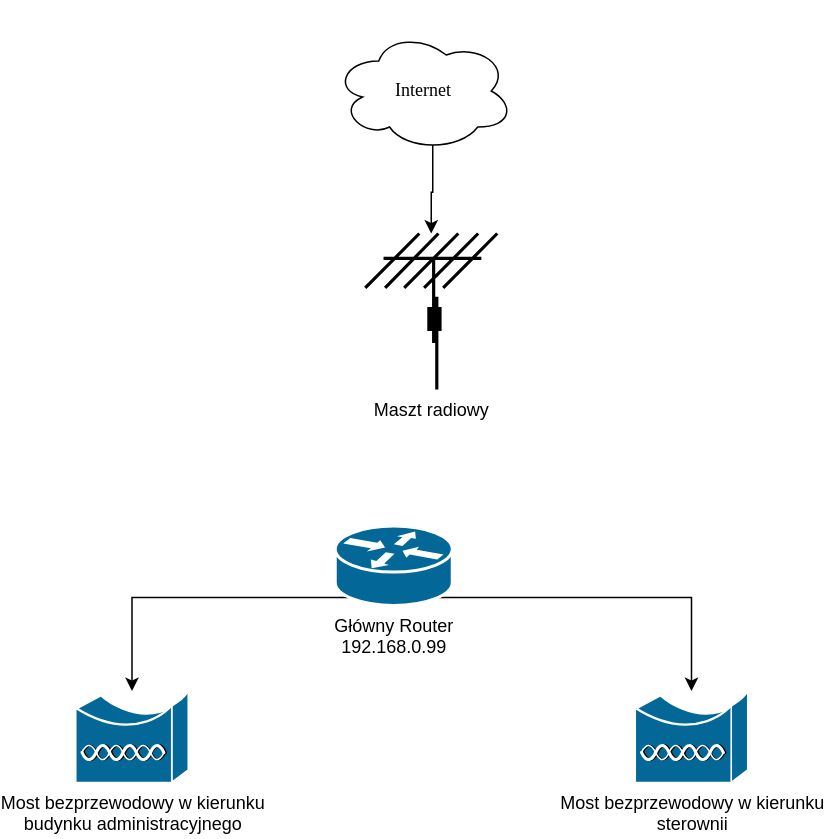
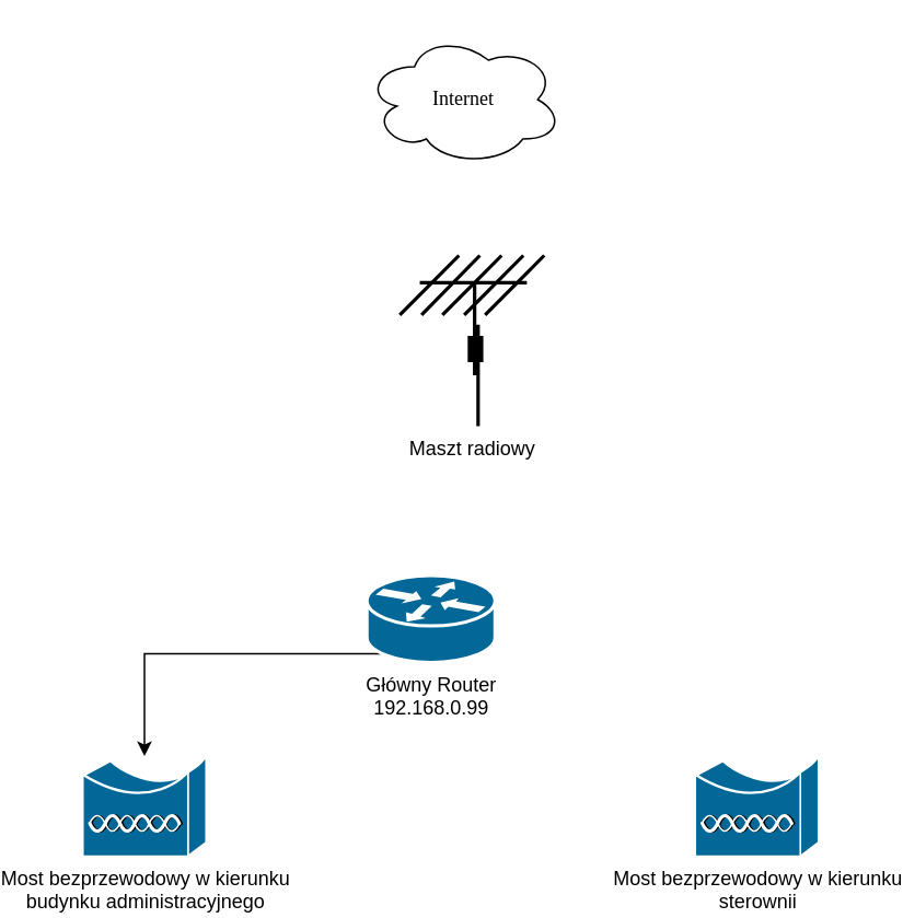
  <mxCell id="0" />
  <mxCell id="1" parent="0" />
- <mxCell id="2" style="edgeStyle=orthogonalEdgeStyle;rounded=0;orthogonalLoop=1;jettySize=auto;html=1;exitX=0.55;exitY=0.95;exitDx=0;exitDy=0;exitPerimeter=0;" edge="1" parent="1" source="3" target="7"><mxGeometry relative="1" as="geometry" /></mxCell>
  <mxCell id="3" value="Internet" style="ellipse;shape=cloud;whiteSpace=wrap;html=1;rounded=0;shadow=0;comic=0;strokeWidth=1;fontFamily=Verdana;fontSize=12;" parent="1" vertex="1"><mxGeometry x="192" y="20" width="120" height="80" as="geometry" /></mxCell>
  <mxCell id="4" style="edgeStyle=orthogonalEdgeStyle;rounded=0;orthogonalLoop=1;jettySize=auto;html=1;exitX=0.12;exitY=0.9;exitDx=0;exitDy=0;exitPerimeter=0;" edge="1" parent="1" source="6" target="8"><mxGeometry relative="1" as="geometry" /></mxCell>
- <mxCell id="5" style="edgeStyle=orthogonalEdgeStyle;rounded=0;orthogonalLoop=1;jettySize=auto;html=1;exitX=0.88;exitY=0.9;exitDx=0;exitDy=0;exitPerimeter=0;" edge="1" parent="1" source="6" target="9"><mxGeometry relative="1" as="geometry" /></mxCell>
  <mxCell id="6" value="Główny Router&lt;br&gt;192.168.0.99" style="shape=mxgraph.cisco.routers.router;sketch=0;html=1;pointerEvents=1;dashed=0;fillColor=#036897;strokeColor=#ffffff;strokeWidth=2;verticalLabelPosition=bottom;verticalAlign=top;align=center;outlineConnect=0;" vertex="1" parent="1"><mxGeometry x="193" y="350" width="78" height="53" as="geometry" /></mxCell>
  <mxCell id="7" value="Maszt radiowy&lt;br&gt;" style="shape=mxgraph.cisco.wireless.antenna;sketch=0;html=1;pointerEvents=1;dashed=0;fillColor=#036897;strokeColor=#ffffff;strokeWidth=2;verticalLabelPosition=bottom;verticalAlign=top;align=center;outlineConnect=0;" vertex="1" parent="1"><mxGeometry x="213" y="155" width="88" height="104" as="geometry" /></mxCell>
  <mxCell id="8" value="Most bezprzewodowy w kierunku&lt;br&gt;budynku administracyjnego" style="shape=mxgraph.cisco.wireless.wireless_bridge;sketch=0;html=1;pointerEvents=1;dashed=0;fillColor=#036897;strokeColor=#ffffff;strokeWidth=2;verticalLabelPosition=bottom;verticalAlign=top;align=center;outlineConnect=0;" vertex="1" parent="1"><mxGeometry x="20" y="460" width="75" height="61" as="geometry" /></mxCell>
  <mxCell id="9" value="Most bezprzewodowy w kierunku&lt;br&gt;sterownii" style="shape=mxgraph.cisco.wireless.wireless_bridge;sketch=0;html=1;pointerEvents=1;dashed=0;fillColor=#036897;strokeColor=#ffffff;strokeWidth=2;verticalLabelPosition=bottom;verticalAlign=top;align=center;outlineConnect=0;" vertex="1" parent="1"><mxGeometry x="393" y="460" width="75" height="61" as="geometry" /></mxCell>
